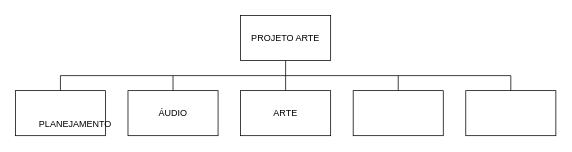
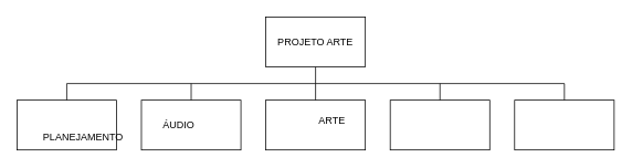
  <mxCell id="0" />
  <mxCell id="1" parent="0" />
  <mxCell id="2" value="" style="rounded=0;whiteSpace=wrap;html=1;" vertex="1" parent="1"><mxGeometry x="320" y="20" width="120" height="60" as="geometry" /></mxCell>
  <mxCell id="3" value="PROJETO ARTE" style="text;html=1;strokeColor=none;fillColor=none;align=center;verticalAlign=middle;whiteSpace=wrap;rounded=0;" vertex="1" parent="1"><mxGeometry x="320" y="40" width="120" height="20" as="geometry" /></mxCell>
  <mxCell id="4" value="" style="rounded=0;whiteSpace=wrap;html=1;" vertex="1" parent="1"><mxGeometry x="20" y="120" width="120" height="60" as="geometry" /></mxCell>
  <mxCell id="5" value="PLANEJAMENTO" style="text;html=1;strokeColor=none;fillColor=none;align=center;verticalAlign=middle;whiteSpace=wrap;rounded=0;" vertex="1" parent="1"><mxGeometry x="80" y="155" width="40" height="20" as="geometry" /></mxCell>
  <mxCell id="6" value="" style="rounded=0;whiteSpace=wrap;html=1;" vertex="1" parent="1"><mxGeometry x="170" y="120" width="120" height="60" as="geometry" /></mxCell>
- <mxCell id="7" value="ÁUDIO" style="text;html=1;strokeColor=none;fillColor=none;align=center;verticalAlign=middle;whiteSpace=wrap;rounded=0;" vertex="1" parent="1"><mxGeometry x="210" y="140" width="40" height="20" as="geometry" /></mxCell>
+ <mxCell id="7" value="ÁUDIO" style="text;html=1;strokeColor=none;fillColor=none;align=center;verticalAlign=middle;whiteSpace=wrap;rounded=0;" vertex="1" parent="1"><mxGeometry x="195" y="140" width="40" height="20" as="geometry" /></mxCell>
  <mxCell id="8" value="" style="rounded=0;whiteSpace=wrap;html=1;" vertex="1" parent="1"><mxGeometry x="320" y="120" width="120" height="60" as="geometry" /></mxCell>
- <mxCell id="9" value="ARTE" style="text;html=1;strokeColor=none;fillColor=none;align=center;verticalAlign=middle;whiteSpace=wrap;rounded=0;" vertex="1" parent="1"><mxGeometry x="360" y="140" width="40" height="20" as="geometry" /></mxCell>
+ <mxCell id="9" value="ARTE" style="text;html=1;strokeColor=none;fillColor=none;align=center;verticalAlign=middle;whiteSpace=wrap;rounded=0;" vertex="1" parent="1"><mxGeometry x="380" y="135" width="40" height="20" as="geometry" /></mxCell>
  <mxCell id="10" value="" style="rounded=0;whiteSpace=wrap;html=1;" vertex="1" parent="1"><mxGeometry x="470" y="120" width="120" height="60" as="geometry" /></mxCell>
  <mxCell id="11" value="" style="rounded=0;whiteSpace=wrap;html=1;" vertex="1" parent="1"><mxGeometry x="620" y="120" width="120" height="60" as="geometry" /></mxCell>
  <mxCell id="12" value="" style="endArrow=none;html=1;" edge="1" parent="1"><mxGeometry width="50" height="50" relative="1" as="geometry"><mxPoint x="80" y="100" as="sourcePoint" /><mxPoint x="680" y="100" as="targetPoint" /></mxGeometry></mxCell>
  <mxCell id="13" value="" style="endArrow=none;html=1;entryX=0.5;entryY=1;entryDx=0;entryDy=0;" edge="1" parent="1" target="2"><mxGeometry width="50" height="50" relative="1" as="geometry"><mxPoint x="380" y="100" as="sourcePoint" /><mxPoint x="140" y="270" as="targetPoint" /></mxGeometry></mxCell>
  <mxCell id="14" value="" style="endArrow=none;html=1;exitX=0.5;exitY=0;exitDx=0;exitDy=0;" edge="1" parent="1" source="4"><mxGeometry width="50" height="50" relative="1" as="geometry"><mxPoint x="20" y="250" as="sourcePoint" /><mxPoint x="80" y="100" as="targetPoint" /></mxGeometry></mxCell>
  <mxCell id="15" value="" style="endArrow=none;html=1;exitX=0.5;exitY=0;exitDx=0;exitDy=0;" edge="1" parent="1" source="11"><mxGeometry width="50" height="50" relative="1" as="geometry"><mxPoint x="20" y="250" as="sourcePoint" /><mxPoint x="680" y="100" as="targetPoint" /></mxGeometry></mxCell>
  <mxCell id="16" value="" style="endArrow=none;html=1;exitX=0.5;exitY=0;exitDx=0;exitDy=0;" edge="1" parent="1" source="6"><mxGeometry width="50" height="50" relative="1" as="geometry"><mxPoint x="90" y="130.333" as="sourcePoint" /><mxPoint x="230" y="100" as="targetPoint" /></mxGeometry></mxCell>
  <mxCell id="17" value="" style="endArrow=none;html=1;exitX=0.5;exitY=0;exitDx=0;exitDy=0;" edge="1" parent="1" source="8"><mxGeometry width="50" height="50" relative="1" as="geometry"><mxPoint x="240" y="130.333" as="sourcePoint" /><mxPoint x="380" y="100" as="targetPoint" /></mxGeometry></mxCell>
  <mxCell id="18" value="" style="endArrow=none;html=1;exitX=0.5;exitY=0;exitDx=0;exitDy=0;" edge="1" parent="1" source="10"><mxGeometry width="50" height="50" relative="1" as="geometry"><mxPoint x="390" y="130.333" as="sourcePoint" /><mxPoint x="530" y="100" as="targetPoint" /><Array as="points" /></mxGeometry></mxCell>
